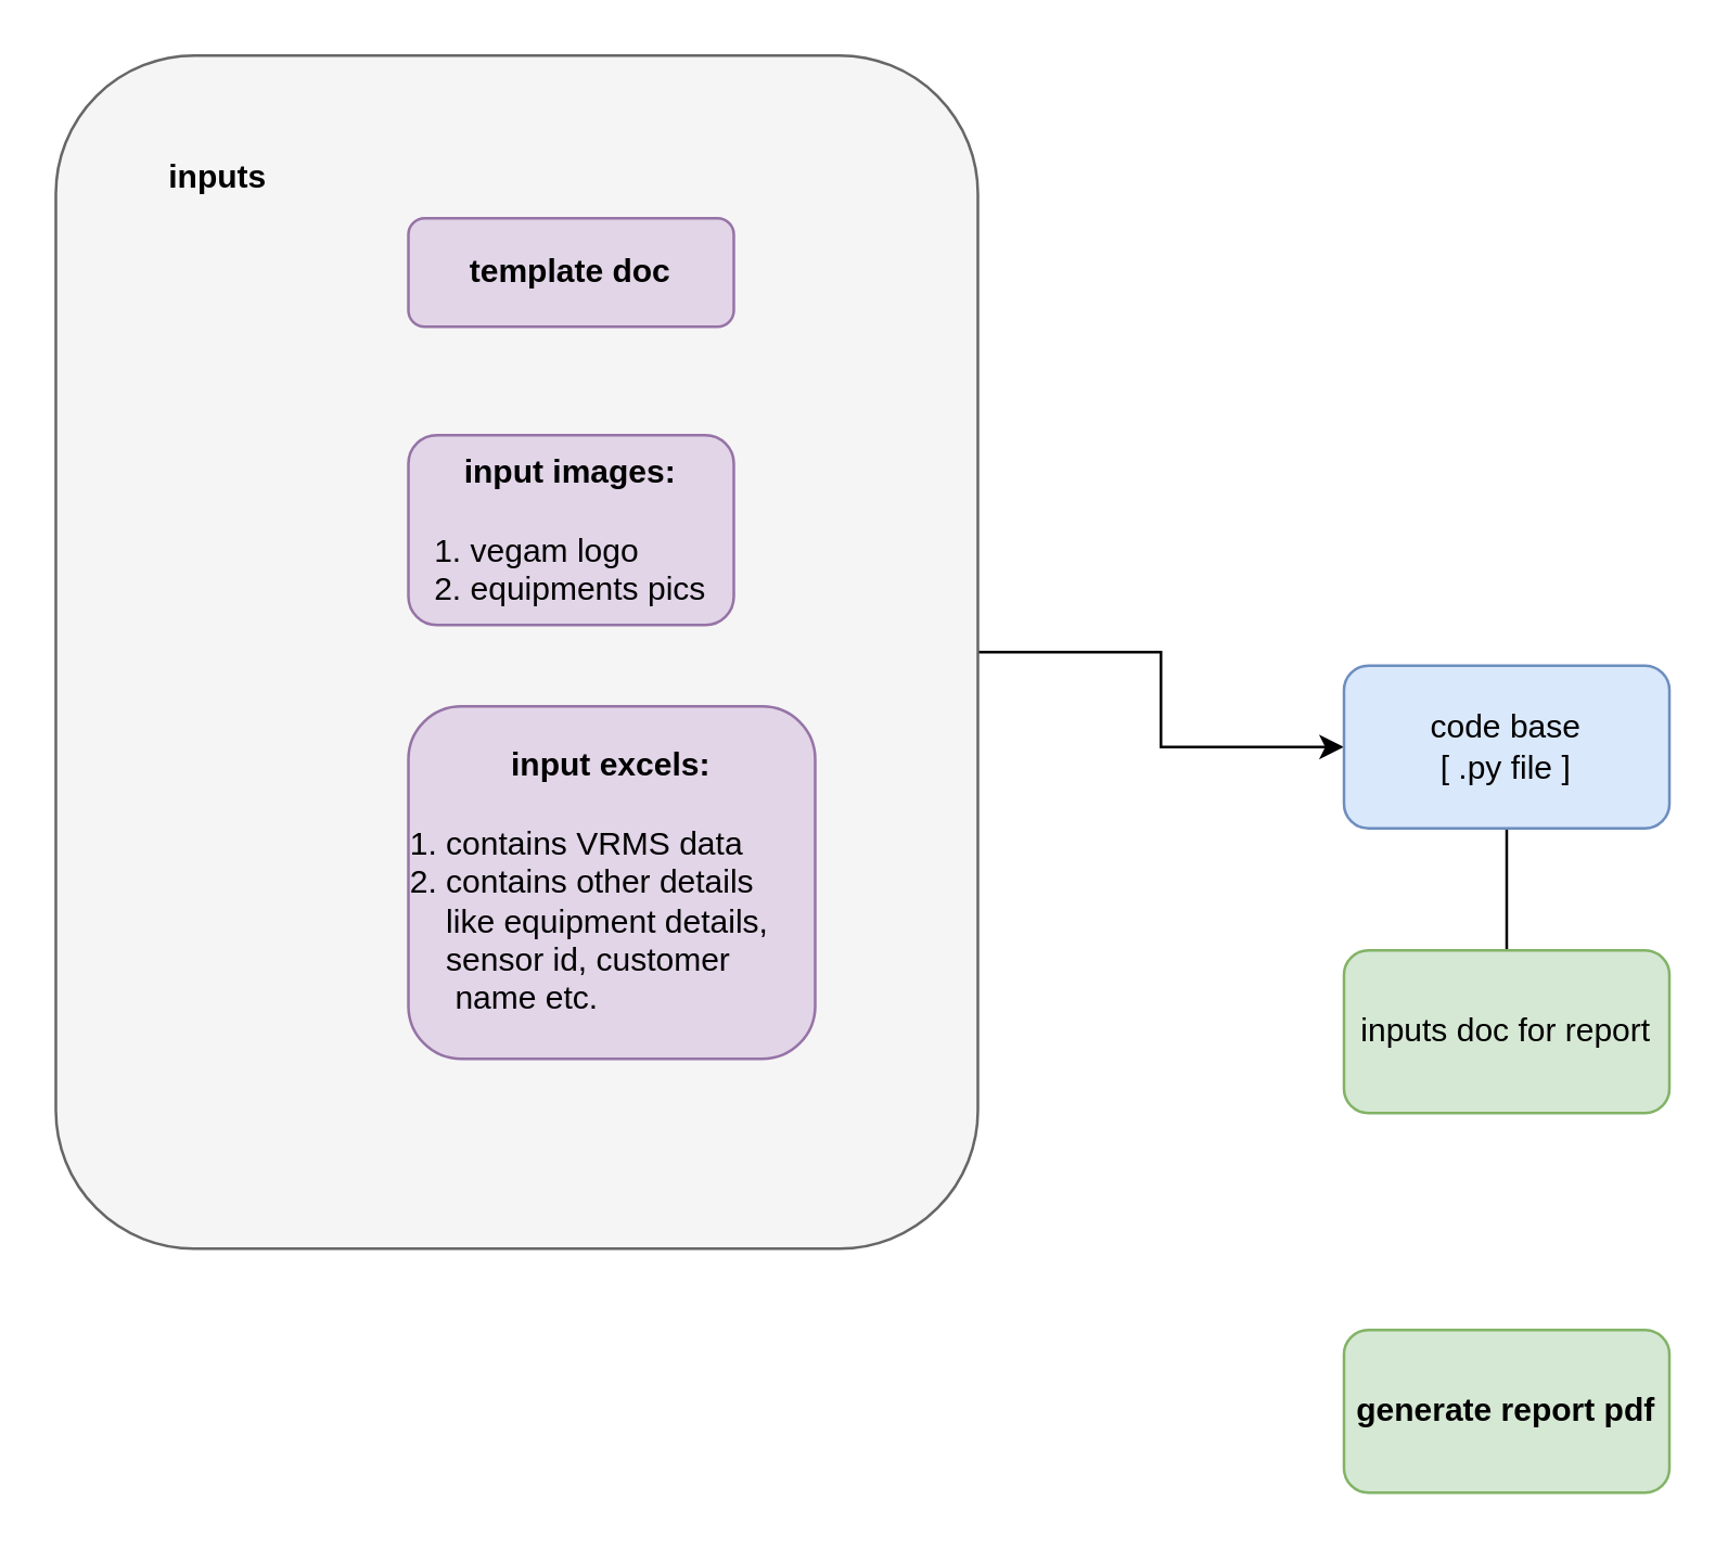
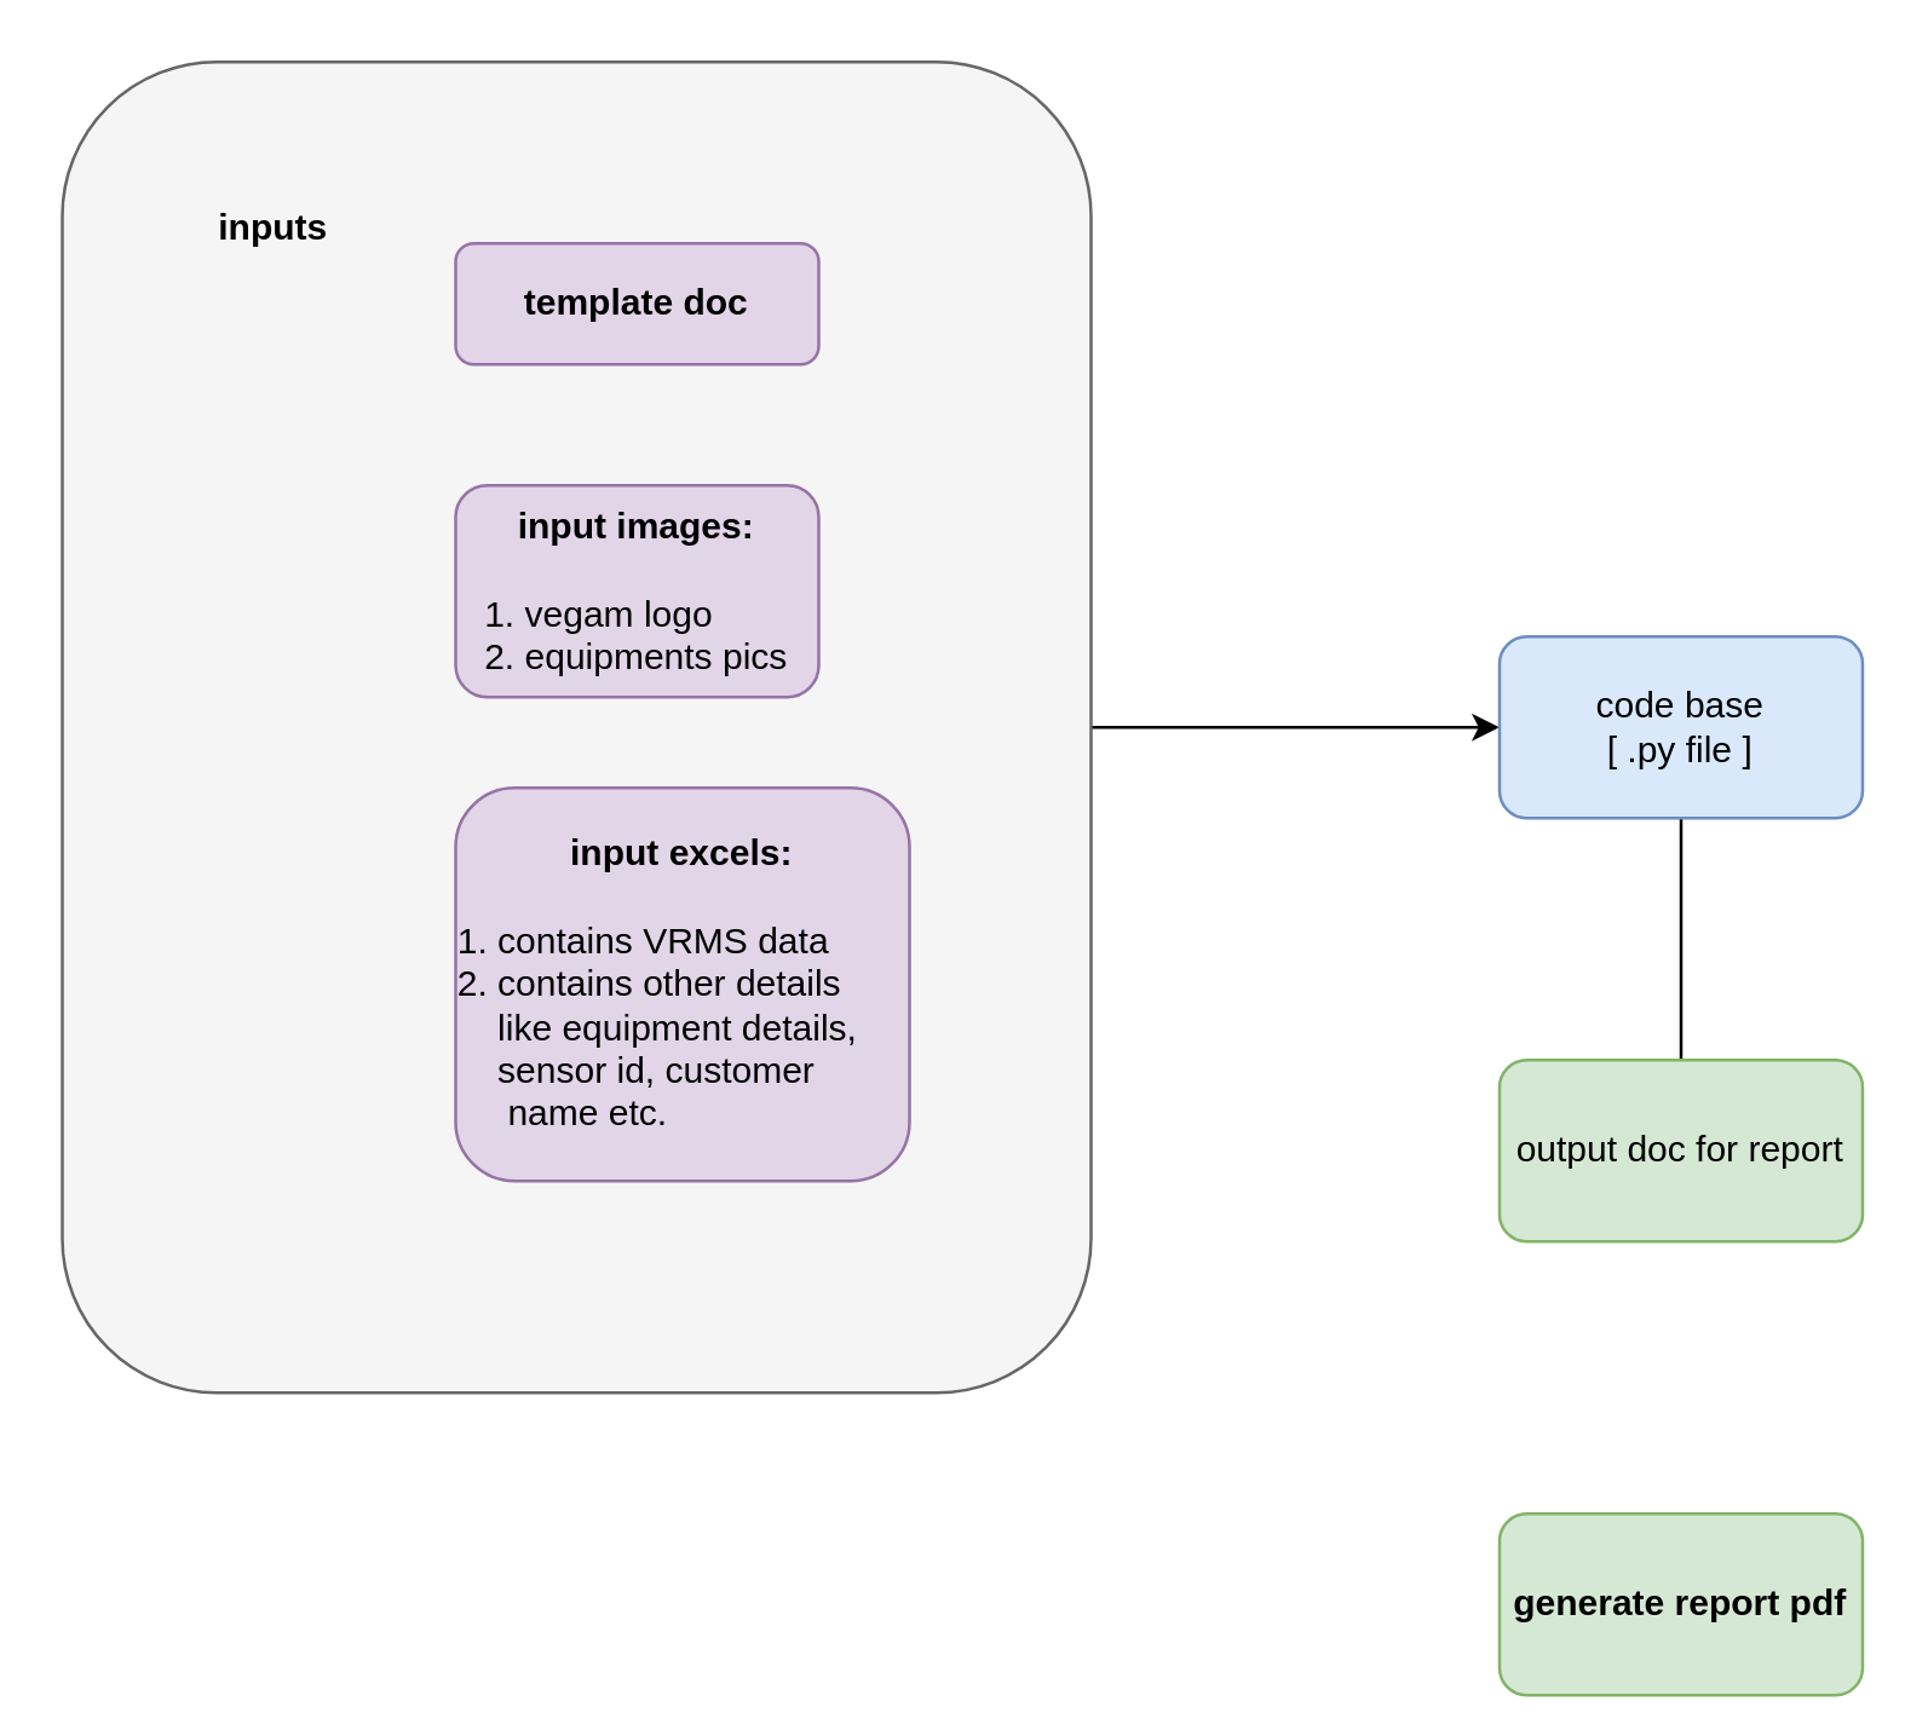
  <mxCell id="0" />
  <mxCell id="1" parent="0" />
  <mxCell id="2" value="" style="edgeStyle=orthogonalEdgeStyle;rounded=0;orthogonalLoop=1;jettySize=auto;html=1;" parent="1" source="3" target="9" edge="1"><mxGeometry relative="1" as="geometry" /></mxCell>
  <mxCell id="3" value="" style="rounded=1;whiteSpace=wrap;html=1;fillColor=#f5f5f5;fontColor=#333333;strokeColor=#666666;" parent="1" vertex="1"><mxGeometry x="20" y="20" width="340" height="440" as="geometry" /></mxCell>
  <mxCell id="4" value="&lt;b&gt;template doc&lt;/b&gt;" style="rounded=1;whiteSpace=wrap;html=1;fontSize=12;glass=0;strokeWidth=1;shadow=0;fillColor=#e1d5e7;strokeColor=#9673a6;" parent="1" vertex="1"><mxGeometry x="150" y="80" width="120" height="40" as="geometry" /></mxCell>
  <mxCell id="5" value="&lt;b&gt;input excels:&lt;/b&gt;&lt;br&gt;&lt;br&gt;&lt;div style=&quot;text-align: left;&quot;&gt;&lt;span style=&quot;background-color: initial;&quot;&gt;1. contains VRMS data&lt;/span&gt;&lt;/div&gt;&lt;div style=&quot;text-align: left;&quot;&gt;&lt;span style=&quot;background-color: initial;&quot;&gt;2. contains other details&amp;nbsp; &amp;nbsp; &amp;nbsp; &amp;nbsp; &amp;nbsp; like equipment details,&amp;nbsp; &amp;nbsp; &amp;nbsp; &amp;nbsp; sensor id, customer&amp;nbsp; &amp;nbsp; &amp;nbsp; &amp;nbsp; &amp;nbsp; &amp;nbsp; &amp;nbsp;name etc.&lt;/span&gt;&lt;/div&gt;" style="rounded=1;whiteSpace=wrap;html=1;fillColor=#e1d5e7;strokeColor=#9673a6;" parent="1" vertex="1"><mxGeometry x="150" y="260" width="150" height="130" as="geometry" /></mxCell>
  <mxCell id="6" value="&lt;b&gt;input images:&lt;/b&gt;&lt;br&gt;&lt;br&gt;&lt;div style=&quot;text-align: left;&quot;&gt;&lt;span style=&quot;background-color: initial;&quot;&gt;1. vegam logo&lt;/span&gt;&lt;/div&gt;&lt;div style=&quot;text-align: left;&quot;&gt;&lt;span style=&quot;background-color: initial;&quot;&gt;2. equipments pics&lt;/span&gt;&lt;/div&gt;" style="rounded=1;whiteSpace=wrap;html=1;fillColor=#e1d5e7;strokeColor=#9673a6;align=center;" parent="1" vertex="1"><mxGeometry x="150" y="160" width="120" height="70" as="geometry" /></mxCell>
- <mxCell id="7" value="&lt;b&gt;inputs&lt;/b&gt;" style="text;html=1;strokeColor=none;fillColor=none;align=center;verticalAlign=middle;whiteSpace=wrap;rounded=0;" parent="1" vertex="1"><mxGeometry x="50" width="60" height="30" as="geometry" y="50" /></mxCell>
+ <mxCell id="7" value="&lt;b&gt;inputs&lt;/b&gt;" style="text;html=1;strokeColor=none;fillColor=none;align=center;verticalAlign=middle;whiteSpace=wrap;rounded=0;" parent="1" vertex="1"><mxGeometry x="60" y="60" width="60" height="30" as="geometry" /></mxCell>
  <mxCell id="8" value="" style="edgeStyle=orthogonalEdgeStyle;rounded=0;orthogonalLoop=1;jettySize=auto;html=1;endArrow=none;" parent="1" source="9" target="10" edge="1"><mxGeometry relative="1" as="geometry" /></mxCell>
- <mxCell id="9" value="code base&lt;br&gt;[ .py file ]" style="whiteSpace=wrap;html=1;rounded=1;fillColor=#dae8fc;strokeColor=#6c8ebf;" parent="1" vertex="1"><mxGeometry x="495" y="245" width="120" height="60" as="geometry" /></mxCell>
- <mxCell id="10" value="inputs doc for report" style="whiteSpace=wrap;html=1;rounded=1;fillColor=#d5e8d4;strokeColor=#82b366;" parent="1" vertex="1"><mxGeometry x="495" y="350" width="120" height="60" as="geometry" /></mxCell>
- <mxCell id="11" value="&lt;b&gt;generate report pdf&lt;/b&gt;" style="whiteSpace=wrap;html=1;rounded=1;fillColor=#d5e8d4;strokeColor=#82b366;" parent="1" vertex="1"><mxGeometry x="495" y="490" width="120" height="60" as="geometry" /></mxCell>
+ <mxCell id="9" value="code base&lt;br&gt;[ .py file ]" style="whiteSpace=wrap;html=1;rounded=1;fillColor=#dae8fc;strokeColor=#6c8ebf;" parent="1" vertex="1"><mxGeometry x="495" y="210" width="120" height="60" as="geometry" /></mxCell>
+ <mxCell id="10" value="output doc for report" style="whiteSpace=wrap;html=1;rounded=1;fillColor=#d5e8d4;strokeColor=#82b366;" parent="1" vertex="1"><mxGeometry x="495" y="350" width="120" height="60" as="geometry" /></mxCell>
+ <mxCell id="11" value="&lt;b&gt;generate report pdf&lt;/b&gt;" style="whiteSpace=wrap;html=1;rounded=1;fillColor=#d5e8d4;strokeColor=#82b366;" parent="1" vertex="1"><mxGeometry x="495" y="500" width="120" height="60" as="geometry" /></mxCell>
